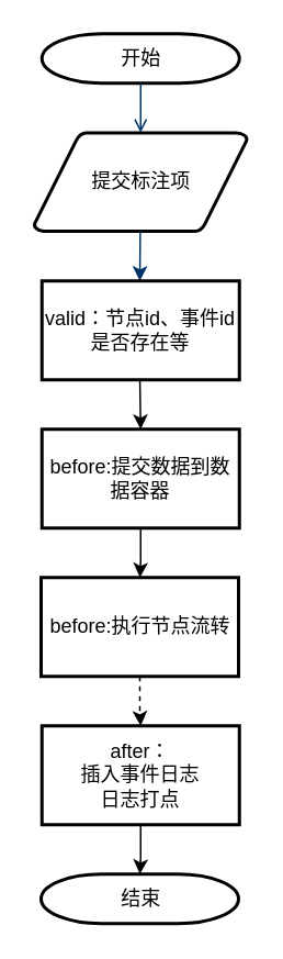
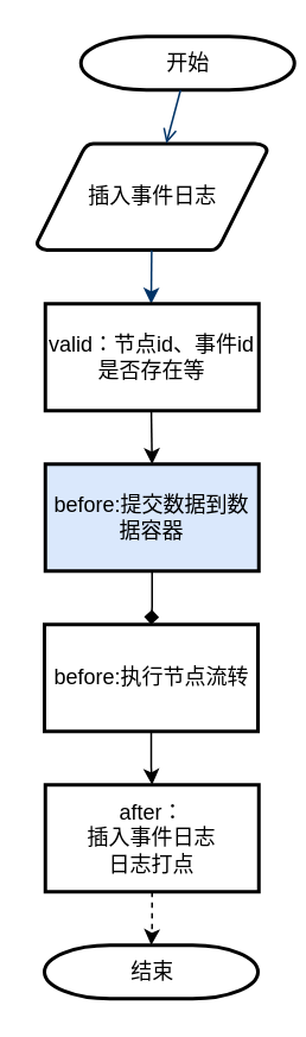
  <mxCell id="0" />
  <mxCell id="1" parent="0" />
- <mxCell id="2" value="开始" style="shape=mxgraph.flowchart.terminator;strokeWidth=2;gradientColor=none;gradientDirection=north;fontStyle=0;html=1;" parent="1" vertex="1"><mxGeometry x="25" y="20" width="120" height="30" as="geometry" /></mxCell>
- <mxCell id="3" value="提交标注项" style="shape=mxgraph.flowchart.data;strokeWidth=2;gradientColor=none;gradientDirection=north;fontStyle=0;html=1;" parent="1" vertex="1"><mxGeometry x="20.25" y="80" width="129.5" height="60" as="geometry" /></mxCell>
+ <mxCell id="2" value="开始" style="shape=mxgraph.flowchart.terminator;strokeWidth=2;gradientColor=none;gradientDirection=north;fontStyle=0;html=1;" parent="1" vertex="1"><mxGeometry x="45" y="20" width="120" height="30" as="geometry" /></mxCell>
+ <mxCell id="3" value="插入事件日志" style="shape=mxgraph.flowchart.data;strokeWidth=2;gradientColor=none;gradientDirection=north;fontStyle=0;html=1;" parent="1" vertex="1"><mxGeometry x="20.25" y="80" width="129.5" height="60" as="geometry" /></mxCell>
  <mxCell id="4" style="edgeStyle=orthogonalEdgeStyle;rounded=0;orthogonalLoop=1;jettySize=auto;html=1;entryX=0.5;entryY=0;entryDx=0;entryDy=0;" edge="1" parent="1" target="9"><mxGeometry relative="1" as="geometry"><mxPoint x="84.5" y="227" as="sourcePoint" /></mxGeometry></mxCell>
  <mxCell id="5" style="fontStyle=1;strokeColor=#003366;strokeWidth=1;html=1;endArrow=open;" parent="1" source="2" target="3" edge="1"><mxGeometry relative="1" as="geometry" /></mxCell>
  <mxCell id="6" style="fontStyle=1;strokeColor=#003366;strokeWidth=1;html=1;entryX=0.5;entryY=0;entryDx=0;entryDy=0;entryPerimeter=0;" parent="1" source="3" edge="1"><mxGeometry relative="1" as="geometry"><mxPoint x="84.5" y="170" as="targetPoint" /></mxGeometry></mxCell>
  <mxCell id="7" value="结束" style="shape=mxgraph.flowchart.terminator;strokeWidth=2;gradientColor=none;gradientDirection=north;fontStyle=0;html=1;" parent="1" vertex="1"><mxGeometry x="24.5" y="530" width="120" height="30" as="geometry" /></mxCell>
- <mxCell id="8" style="edgeStyle=orthogonalEdgeStyle;rounded=0;orthogonalLoop=1;jettySize=auto;html=1;exitX=0.5;exitY=1;exitDx=0;exitDy=0;" edge="1" parent="1" source="9" target="11"><mxGeometry relative="1" as="geometry" /></mxCell>
- <mxCell id="9" value="before:提交数据到数据容器" style="rounded=0;whiteSpace=wrap;html=1;strokeWidth=2;" vertex="1" parent="1"><mxGeometry x="25" y="260" width="120" height="60" as="geometry" /></mxCell>
- <mxCell id="10" style="edgeStyle=orthogonalEdgeStyle;rounded=0;orthogonalLoop=1;jettySize=auto;html=1;exitX=0.5;exitY=1;exitDx=0;exitDy=0;dashed=1;" edge="1" parent="1" source="11" target="13"><mxGeometry relative="1" as="geometry" /></mxCell>
+ <mxCell id="8" style="edgeStyle=orthogonalEdgeStyle;rounded=0;orthogonalLoop=1;jettySize=auto;html=1;exitX=0.5;exitY=1;exitDx=0;exitDy=0;endArrow=diamond;" edge="1" parent="1" source="9" target="11"><mxGeometry relative="1" as="geometry" /></mxCell>
+ <mxCell id="9" value="before:提交数据到数据容器" style="rounded=0;whiteSpace=wrap;html=1;strokeWidth=2;fillColor=#dae8fc;" vertex="1" parent="1"><mxGeometry x="25" y="260" width="120" height="60" as="geometry" /></mxCell>
+ <mxCell id="10" style="edgeStyle=orthogonalEdgeStyle;rounded=0;orthogonalLoop=1;jettySize=auto;html=1;exitX=0.5;exitY=1;exitDx=0;exitDy=0;" edge="1" parent="1" source="11" target="13"><mxGeometry relative="1" as="geometry" /></mxCell>
  <mxCell id="11" value="before:执行节点流转" style="rounded=0;whiteSpace=wrap;html=1;strokeWidth=2;" vertex="1" parent="1"><mxGeometry x="24.5" y="350" width="120" height="60" as="geometry" /></mxCell>
- <mxCell id="12" style="edgeStyle=orthogonalEdgeStyle;rounded=0;orthogonalLoop=1;jettySize=auto;html=1;exitX=0.5;exitY=1;exitDx=0;exitDy=0;" edge="1" parent="1" source="13" target="7"><mxGeometry relative="1" as="geometry" /></mxCell>
+ <mxCell id="12" style="edgeStyle=orthogonalEdgeStyle;rounded=0;orthogonalLoop=1;jettySize=auto;html=1;exitX=0.5;exitY=1;exitDx=0;exitDy=0;dashed=1;" edge="1" parent="1" source="13" target="7"><mxGeometry relative="1" as="geometry" /></mxCell>
  <mxCell id="13" value="after：&lt;br&gt;插入事件日志&lt;br&gt;日志打点" style="rounded=0;whiteSpace=wrap;html=1;strokeWidth=2;" vertex="1" parent="1"><mxGeometry x="25" y="440" width="120" height="60" as="geometry" /></mxCell>
  <mxCell id="14" value="valid：节点id、事件id是否存在等" style="rounded=0;whiteSpace=wrap;html=1;strokeWidth=2;" vertex="1" parent="1"><mxGeometry x="25" y="170" width="120" height="60" as="geometry" /></mxCell>
